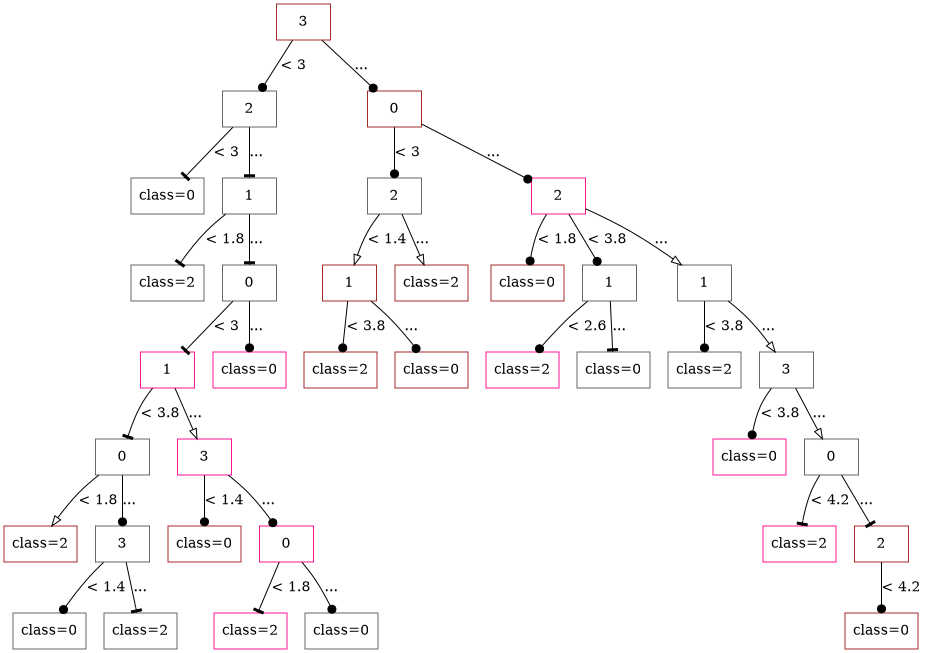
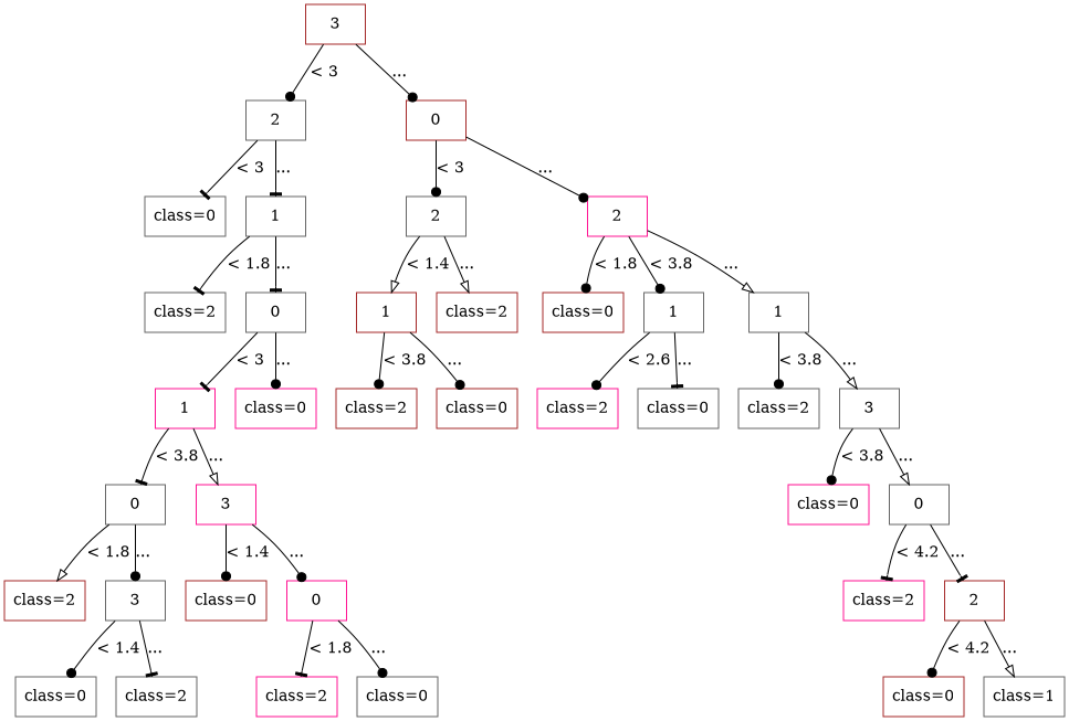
  digraph {
    node [shape=box color=gray40]
    edge [arrowhead=dot]
    n1 [label=3 color=brown]
    n2 [label=2]
    n3 [label=0 color=brown]
    n4 [label="class=0"]
    n5 [label=1]
    n6 [label=2]
    n7 [label=2 color=deeppink]
    n8 [label="class=2"]
    n9 [label=0]
    n10 [label=1 color=brown]
    n11 [label="class=2" color=brown]
    n12 [label="class=0" color=brown]
    n13 [label=1]
    n14 [label=1]
    n15 [label=1 color=deeppink]
    n16 [label="class=0" color=deeppink]
    n17 [label="class=2" color=brown]
    n18 [label="class=0" color=brown]
    n19 [label="class=2" color=deeppink]
    n20 [label="class=0"]
    n21 [label="class=2"]
    n22 [label=3]
    n23 [label=0]
    n24 [label=3 color=deeppink]
    n25 [label="class=0" color=deeppink]
    n26 [label=0]
    n27 [label="class=2" color=brown]
    n28 [label=3]
    n29 [label="class=0" color=brown]
    n30 [label=0 color=deeppink]
    n31 [label="class=2" color=deeppink]
    n32 [label=2 color=brown]
    n33 [label="class=0"]
    n34 [label="class=2"]
    n35 [label="class=2" color=deeppink]
    n36 [label="class=0"]
    n37 [label="class=0" color=brown]
+   n38 [label="class=1"]
    n1 -> n2 [label="< 3"]
    n1 -> n3 [label="..."]
    n2 -> n4 [label="< 3" arrowhead=tee]
    n2 -> n5 [label="..." arrowhead=tee]
    n3 -> n6 [label="< 3"]
    n3 -> n7 [label="..."]
    n5 -> n8 [label="< 1.8" arrowhead=tee]
    n5 -> n9 [label="..." arrowhead=tee]
    n6 -> n10 [label="< 1.4" arrowhead=onormal]
    n6 -> n11 [label="..." arrowhead=onormal]
    n7 -> n12 [label="< 1.8"]
    n7 -> n13 [label="< 3.8"]
    n7 -> n14 [label="..." arrowhead=onormal]
    n9 -> n15 [label="< 3" arrowhead=tee]
    n9 -> n16 [label="..."]
    n10 -> n17 [label="< 3.8"]
    n10 -> n18 [label="..."]
    n13 -> n19 [label="< 2.6"]
    n13 -> n20 [label="..." arrowhead=tee]
    n14 -> n21 [label="< 3.8"]
    n14 -> n22 [label="..." arrowhead=onormal]
    n15 -> n23 [label="< 3.8" arrowhead=tee]
    n15 -> n24 [label="..." arrowhead=onormal]
    n22 -> n25 [label="< 3.8"]
    n22 -> n26 [label="..." arrowhead=onormal]
    n23 -> n27 [label="< 1.8" arrowhead=onormal]
    n23 -> n28 [label="..."]
    n24 -> n29 [label="< 1.4"]
    n24 -> n30 [label="..."]
    n26 -> n31 [label="< 4.2" arrowhead=tee]
    n26 -> n32 [label="..." arrowhead=tee]
    n28 -> n33 [label="< 1.4"]
    n28 -> n34 [label="..." arrowhead=tee]
    n30 -> n35 [label="< 1.8" arrowhead=tee]
    n30 -> n36 [label="..."]
    n32 -> n37 [label="< 4.2"]
+   n32 -> n38 [label="..." arrowhead=onormal]
  }
